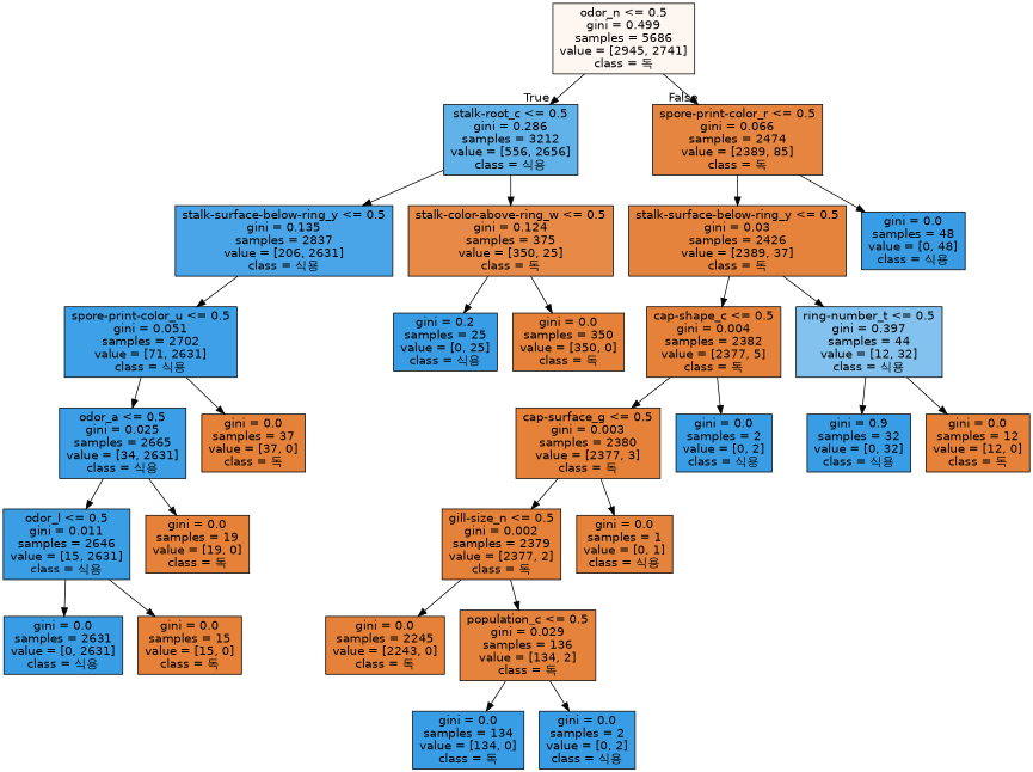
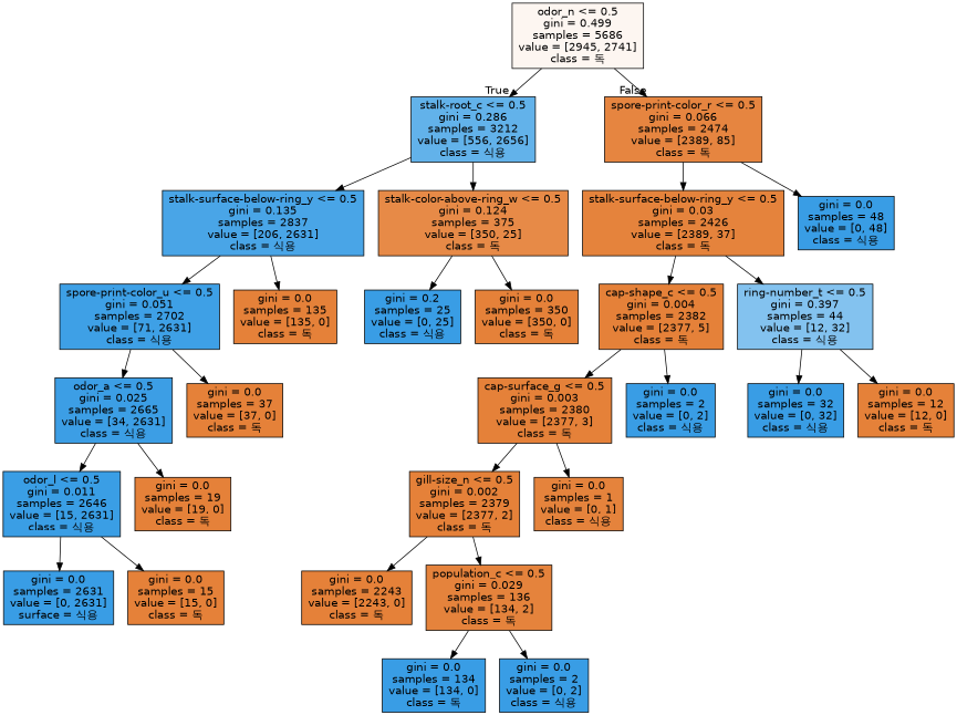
  digraph {
    node [color=black fillcolor="#e58139" fontname=helvetica shape=box style=filled]
    edge [fontname=helvetica]
    n1 [fillcolor="#fdf6f1" label="odor_n <= 0.5\ngini = 0.499\nsamples = 5686\nvalue = [2945, 2741]\nclass = 독"]
    n2 [fillcolor="#62b2ea" label="stalk-root_c <= 0.5\ngini = 0.286\nsamples = 3212\nvalue = [556, 2656]\nclass = 식용"]
    n3 [fillcolor="#e68540" label="spore-print-color_r <= 0.5\ngini = 0.066\nsamples = 2474\nvalue = [2389, 85]\nclass = 독"]
    n4 [fillcolor="#49a5e7" label="stalk-surface-below-ring_y <= 0.5\ngini = 0.135\nsamples = 2837\nvalue = [206, 2631]\nclass = 식용"]
    n5 [fillcolor="#e78a47" label="stalk-color-above-ring_w <= 0.5\ngini = 0.124\nsamples = 375\nvalue = [350, 25]\nclass = 독"]
    n6 [fillcolor="#e5833c" label="stalk-surface-below-ring_y <= 0.5\ngini = 0.03\nsamples = 2426\nvalue = [2389, 37]\nclass = 독"]
    n7 [fillcolor="#399de5" label="gini = 0.0\nsamples = 48\nvalue = [0, 48]\nclass = 식용"]
    n8 [fillcolor="#3ea0e6" label="spore-print-color_u <= 0.5\ngini = 0.051\nsamples = 2702\nvalue = [71, 2631]\nclass = 식용"]
+   n9 [label="gini = 0.0\nsamples = 135\nvalue = [135, 0]\nclass = 독"]
    n10 [fillcolor="#399de5" label="gini = 0.2\nsamples = 25\nvalue = [0, 25]\nclass = 식용"]
    n11 [label="gini = 0.0\nsamples = 350\nvalue = [350, 0]\nclass = 독"]
    n12 [fillcolor="#3c9ee5" label="odor_a <= 0.5\ngini = 0.025\nsamples = 2665\nvalue = [34, 2631]\nclass = 식용"]
    n13 [label="gini = 0.0\nsamples = 37\nvalue = [37, 0]\nclass = 독"]
    n14 [fillcolor="#3a9ee5" label="odor_l <= 0.5\ngini = 0.011\nsamples = 2646\nvalue = [15, 2631]\nclass = 식용"]
    n15 [label="gini = 0.0\nsamples = 19\nvalue = [19, 0]\nclass = 독"]
-   n16 [fillcolor="#399de5" label="gini = 0.0\nsamples = 2631\nvalue = [0, 2631]\nclass = 식용"]
+   n16 [fillcolor="#399de5" label="gini = 0.0\nsamples = 2631\nvalue = [0, 2631]\nsurface = 식용"]
    n17 [label="gini = 0.0\nsamples = 15\nvalue = [15, 0]\nclass = 독"]
    n18 [label="cap-shape_c <= 0.5\ngini = 0.004\nsamples = 2382\nvalue = [2377, 5]\nclass = 독"]
    n19 [fillcolor="#83c2ef" label="ring-number_t <= 0.5\ngini = 0.397\nsamples = 44\nvalue = [12, 32]\nclass = 식용"]
    n20 [label="cap-surface_g <= 0.5\ngini = 0.003\nsamples = 2380\nvalue = [2377, 3]\nclass = 독"]
    n21 [fillcolor="#399de5" label="gini = 0.0\nsamples = 2\nvalue = [0, 2]\nclass = 식용"]
-   n22 [fillcolor="#399de5" label="gini = 0.9\nsamples = 32\nvalue = [0, 32]\nclass = 식용"]
+   n22 [fillcolor="#399de5" label="gini = 0.0\nsamples = 32\nvalue = [0, 32]\nclass = 식용"]
    n23 [label="gini = 0.0\nsamples = 12\nvalue = [12, 0]\nclass = 독"]
    n24 [label="gill-size_n <= 0.5\ngini = 0.002\nsamples = 2379\nvalue = [2377, 2]\nclass = 독"]
    n25 [fillcolor="#e5833c" label="gini = 0.0\nsamples = 1\nvalue = [0, 1]\nclass = 식용"]
-   n26 [label="gini = 0.0\nsamples = 2245\nvalue = [2243, 0]\nclass = 독"]
+   n26 [label="gini = 0.0\nsamples = 2243\nvalue = [2243, 0]\nclass = 독"]
    n27 [fillcolor="#e5833c" label="population_c <= 0.5\ngini = 0.029\nsamples = 136\nvalue = [134, 2]\nclass = 독"]
    n28 [fillcolor="#399de5" label="gini = 0.0\nsamples = 134\nvalue = [134, 0]\nclass = 독"]
    n29 [fillcolor="#399de5" label="gini = 0.0\nsamples = 2\nvalue = [0, 2]\nclass = 식용"]
    n1 -> n2 [headlabel=True labelangle=45 labeldistance=2.5]
    n1 -> n3 [headlabel=False labelangle=-45 labeldistance=2.5]
    n2 -> n4
    n2 -> n5
    n3 -> n6
    n3 -> n7
    n4 -> n8
+   n4 -> n9
    n5 -> n10
    n5 -> n11
    n6 -> n18
    n6 -> n19
    n8 -> n12
    n8 -> n13
    n12 -> n14
    n12 -> n15
    n14 -> n16
    n14 -> n17
    n18 -> n20
    n18 -> n21
    n19 -> n22
    n19 -> n23
    n20 -> n24
    n20 -> n25
    n24 -> n26
    n24 -> n27
    n27 -> n28
    n27 -> n29
  }
